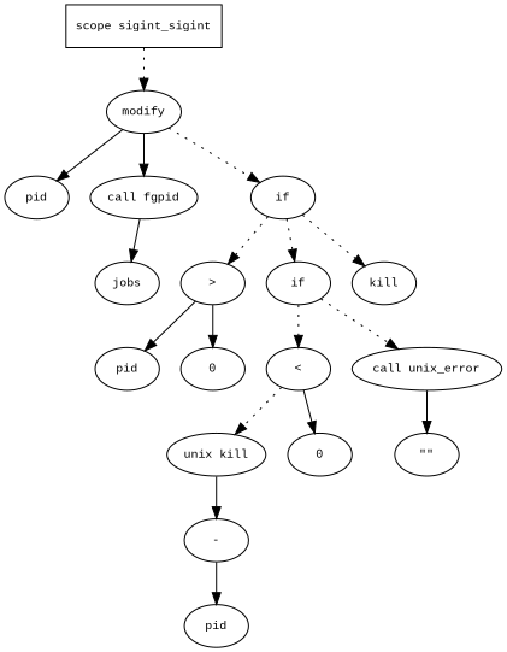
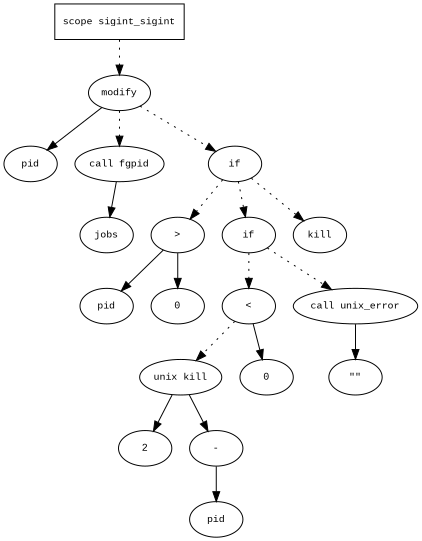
  digraph {
    fontname="Times New Roman"
    fontsize=10
    node [fontname="Courier New" fontsize=10 shape=ellipse]
    edge [fontname="Times New Roman" fontsize=10]
    n1 [label="scope sigint_sigint" shape=box]
    n2 [label=modify]
    n3 [label=pid]
    n4 [label="call fgpid"]
    n5 [label=if]
    n6 [label=jobs]
    n7 [label=">"]
    n8 [label=if]
    n9 [label=kill]
    n10 [label=pid]
    n11 [label=0]
    n12 [label="<"]
    n13 [label="call unix_error"]
    n14 [label="unix kill"]
    n15 [label=0]
    n16 [label="\"\""]
+   n17 [label=2]
    n18 [label="-"]
    n19 [label=pid]
    n1 -> n2 [style=dotted]
    n2 -> n3
-   n2 -> n4 [style=solid]
+   n2 -> n4 [style=dotted]
    n2 -> n5 [style=dotted]
    n4 -> n6
    n5 -> n7 [style=dotted]
    n5 -> n8 [style=dotted]
    n5 -> n9 [style=dotted]
    n7 -> n10
    n7 -> n11
    n8 -> n12 [style=dotted]
    n8 -> n13 [style=dotted]
    n12 -> n14 [style=dotted]
    n12 -> n15
    n13 -> n16
+   n14 -> n17
    n14 -> n18
    n18 -> n19
  }
